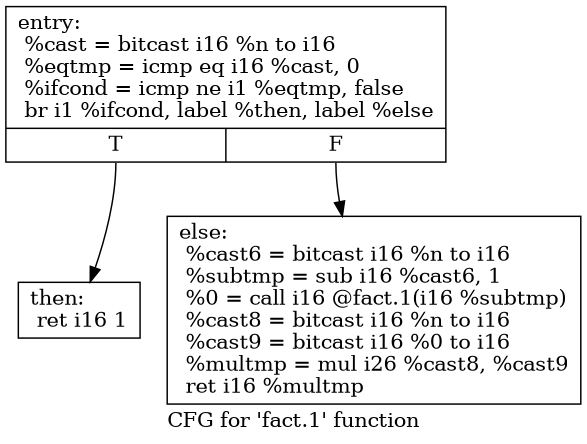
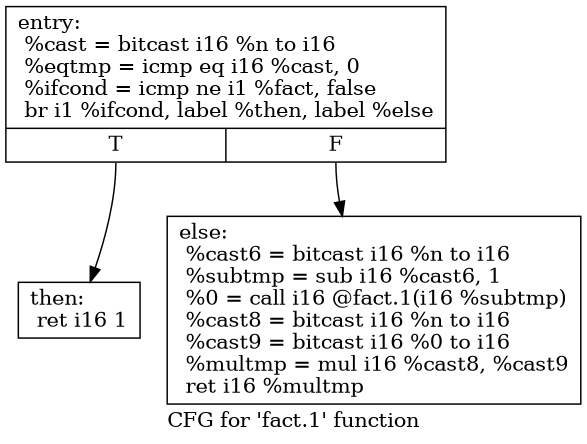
  digraph {
    label="CFG for 'fact.1' function"
    node [shape=record]
-   n1 [label="{entry:\l  %cast = bitcast i16 %n to i16\l  %eqtmp = icmp eq i16 %cast, 0\l  %ifcond = icmp ne i1 %eqtmp, false\l  br i1 %ifcond, label %then, label %else\l|{<s0>T|<s1>F}}"]
+   n1 [label="{entry:\l  %cast = bitcast i16 %n to i16\l  %eqtmp = icmp eq i16 %cast, 0\l  %ifcond = icmp ne i1 %fact, false\l  br i1 %ifcond, label %then, label %else\l|{<s0>T|<s1>F}}"]
    n2 [label="{then:                                             \l  ret i16 1\l}"]
-   n3 [label="{else:                                             \l  %cast6 = bitcast i16 %n to i16\l  %subtmp = sub i16 %cast6, 1\l  %0 = call i16 @fact.1(i16 %subtmp)\l  %cast8 = bitcast i16 %n to i16\l  %cast9 = bitcast i16 %0 to i16\l  %multmp = mul i26 %cast8, %cast9\l  ret i16 %multmp\l}"]
+   n3 [label="{else:                                             \l  %cast6 = bitcast i16 %n to i16\l  %subtmp = sub i16 %cast6, 1\l  %0 = call i16 @fact.1(i16 %subtmp)\l  %cast8 = bitcast i16 %n to i16\l  %cast9 = bitcast i16 %0 to i16\l  %multmp = mul i16 %cast8, %cast9\l  ret i16 %multmp\l}"]
    n1 -> n2 [tailport=s0]
    n1 -> n3 [tailport=s1]
  }
